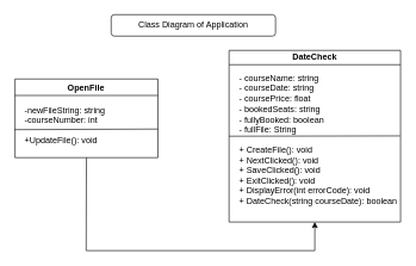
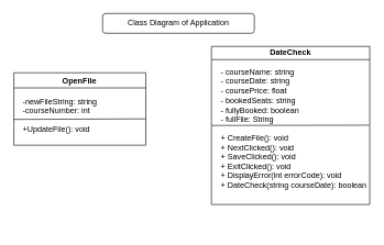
  <mxCell id="0" />
  <mxCell id="1" parent="0" />
  <mxCell id="2" value="DateCheck" style="swimlane;whiteSpace=wrap;html=1;startSize=20;" parent="1" vertex="1"><mxGeometry x="320" y="70" width="240" height="240" as="geometry" /></mxCell>
  <mxCell id="3" value="&lt;div style=&quot;text-align: left;&quot;&gt;&lt;span style=&quot;background-color: initial;&quot;&gt;- courseName: string&lt;/span&gt;&lt;/div&gt;&lt;div style=&quot;text-align: left;&quot;&gt;&lt;span style=&quot;background-color: initial;&quot;&gt;- courseDate: string&lt;/span&gt;&lt;/div&gt;&lt;div style=&quot;text-align: left;&quot;&gt;&lt;span style=&quot;background-color: initial;&quot;&gt;- coursePrice: float&lt;/span&gt;&lt;/div&gt;&lt;div style=&quot;text-align: left;&quot;&gt;&lt;span style=&quot;background-color: initial;&quot;&gt;- bookedSeats: string&lt;/span&gt;&lt;/div&gt;&lt;div style=&quot;text-align: left;&quot;&gt;&lt;span style=&quot;background-color: initial;&quot;&gt;- fullyBooked: boolean&lt;/span&gt;&lt;/div&gt;&lt;div style=&quot;text-align: left;&quot;&gt;&lt;span style=&quot;background-color: initial;&quot;&gt;- fullFile: String&lt;/span&gt;&lt;/div&gt;&lt;div style=&quot;text-align: left;&quot;&gt;&lt;br&gt;&lt;/div&gt;&lt;div style=&quot;text-align: left;&quot;&gt;&lt;span style=&quot;background-color: initial;&quot;&gt;+ CreateFile(): void&lt;/span&gt;&lt;/div&gt;&lt;div style=&quot;text-align: left;&quot;&gt;&lt;span style=&quot;background-color: initial;&quot;&gt;+ NextClicked(): void&lt;/span&gt;&lt;/div&gt;&lt;div style=&quot;text-align: left;&quot;&gt;&lt;span style=&quot;background-color: initial;&quot;&gt;+ SaveClicked(): void&lt;/span&gt;&lt;/div&gt;&lt;div style=&quot;text-align: left;&quot;&gt;&lt;span style=&quot;background-color: initial;&quot;&gt;+ ExitClicked(): void&lt;/span&gt;&lt;/div&gt;&lt;div style=&quot;text-align: left;&quot;&gt;&lt;span style=&quot;background-color: initial;&quot;&gt;+ DisplayError(int errorCode): void&lt;/span&gt;&lt;/div&gt;&lt;div style=&quot;text-align: left;&quot;&gt;&lt;span style=&quot;background-color: initial;&quot;&gt;+ DateCheck(string courseDate): boolean&lt;/span&gt;&lt;/div&gt;" style="text;html=1;strokeColor=none;fillColor=none;align=center;verticalAlign=middle;whiteSpace=wrap;rounded=0;" parent="2" vertex="1"><mxGeometry x="10" y="110" width="230" height="30" as="geometry" /></mxCell>
  <mxCell id="4" value="" style="endArrow=none;html=1;rounded=0;exitX=0.997;exitY=0.319;exitDx=0;exitDy=0;entryX=0;entryY=0.5;entryDx=0;entryDy=0;exitPerimeter=0;" parent="2" source="3" target="2" edge="1"><mxGeometry width="50" height="50" relative="1" as="geometry"><mxPoint x="-10" y="180" as="sourcePoint" /><mxPoint x="40" y="130" as="targetPoint" /></mxGeometry></mxCell>
  <mxCell id="5" value="OpenFile" style="swimlane;whiteSpace=wrap;html=1;" parent="1" vertex="1"><mxGeometry x="20.42" y="110" width="200" height="110" as="geometry" /></mxCell>
  <mxCell id="6" value="&lt;div style=&quot;text-align: left;&quot;&gt;-newFileString: string&lt;/div&gt;&lt;div style=&quot;text-align: left;&quot;&gt;-courseNumber: int&lt;/div&gt;&lt;div style=&quot;text-align: left;&quot;&gt;&lt;br&gt;&lt;/div&gt;&lt;div style=&quot;text-align: left;&quot;&gt;+UpdateFile(): void&lt;/div&gt;" style="text;html=1;align=center;verticalAlign=middle;resizable=0;points=[];autosize=1;strokeColor=none;fillColor=none;" parent="5" vertex="1"><mxGeometry y="30" width="140" height="70" as="geometry" /></mxCell>
  <mxCell id="7" value="" style="endArrow=none;html=1;rounded=0;exitX=-0.003;exitY=0.583;exitDx=0;exitDy=0;exitPerimeter=0;" parent="1" source="6" edge="1"><mxGeometry width="50" height="50" relative="1" as="geometry"><mxPoint x="250.42" y="150" as="sourcePoint" /><mxPoint x="220.42" y="180" as="targetPoint" /></mxGeometry></mxCell>
- <mxCell id="8" value="" style="endArrow=classic;html=1;rounded=0;entryX=0.5;entryY=1;entryDx=0;entryDy=0;exitX=0.5;exitY=1;exitDx=0;exitDy=0;" parent="1" target="2" edge="1" source="5"><mxGeometry width="50" height="50" relative="1" as="geometry"><mxPoint x="200" y="390" as="sourcePoint" /><mxPoint x="480" y="390" as="targetPoint" /><Array as="points"><mxPoint x="120" y="350" /><mxPoint x="440" y="350" /></Array></mxGeometry></mxCell>
  <mxCell id="9" value="Class Diagram of Application" style="rounded=1;whiteSpace=wrap;html=1;" vertex="1" parent="1"><mxGeometry x="155" y="20" width="230" height="30" as="geometry" /></mxCell>
